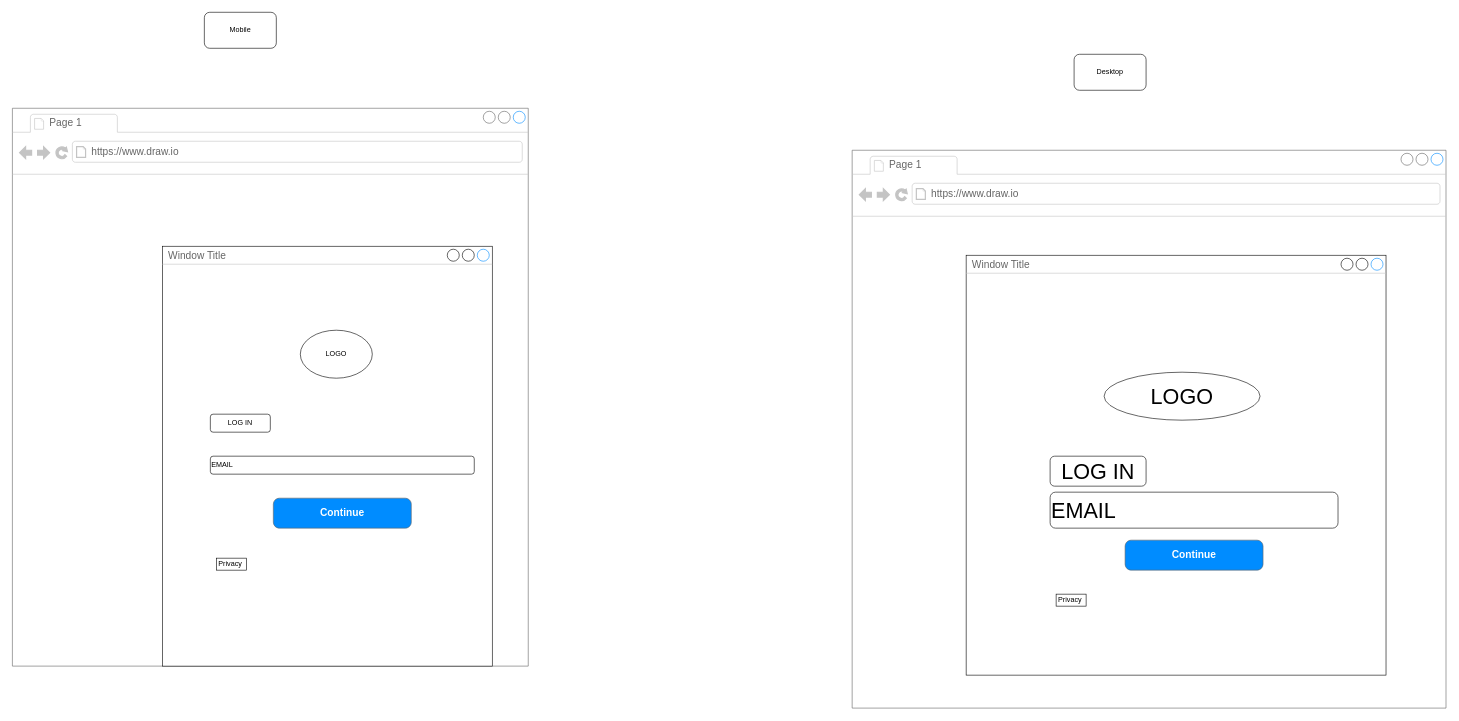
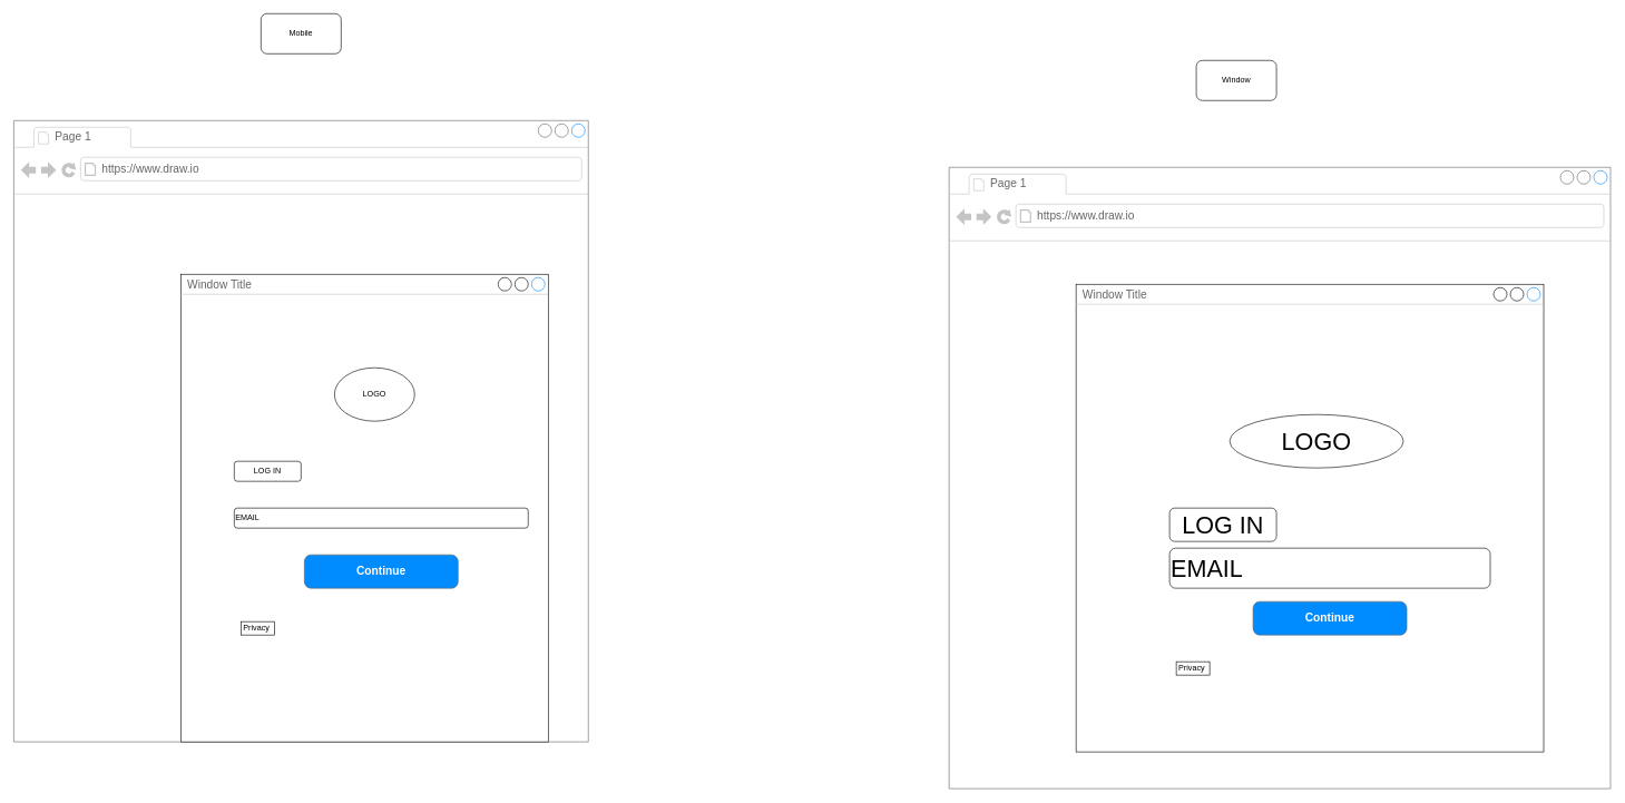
  <mxCell id="0" />
  <mxCell id="1" parent="0" />
- <mxCell id="2" value="Mobile" style="rounded=1;whiteSpace=wrap;html=1;" vertex="1" parent="1"><mxGeometry x="340" y="20" width="120" height="60" as="geometry" /></mxCell>
+ <mxCell id="2" value="Mobile" style="rounded=1;whiteSpace=wrap;html=1;" vertex="1" parent="1"><mxGeometry x="390" y="20" width="120" height="60" as="geometry" /></mxCell>
  <mxCell id="3" value="" style="strokeWidth=1;shadow=0;dashed=0;align=center;html=1;shape=mxgraph.mockup.containers.browserWindow;rSize=0;strokeColor=#666666;strokeColor2=#008cff;strokeColor3=#c4c4c4;mainText=,;recursiveResize=0;" vertex="1" parent="1"><mxGeometry x="20" y="180" width="860" height="930" as="geometry" /></mxCell>
  <mxCell id="4" value="Page 1" style="strokeWidth=1;shadow=0;dashed=0;align=center;html=1;shape=mxgraph.mockup.containers.anchor;fontSize=17;fontColor=#666666;align=left;" vertex="1" parent="3"><mxGeometry x="60" y="12" width="110" height="26" as="geometry" /></mxCell>
  <mxCell id="5" value="https://www.draw.io" style="strokeWidth=1;shadow=0;dashed=0;align=center;html=1;shape=mxgraph.mockup.containers.anchor;rSize=0;fontSize=17;fontColor=#666666;align=left;" vertex="1" parent="3"><mxGeometry x="130" y="60" width="250" height="26" as="geometry" /></mxCell>
  <mxCell id="6" value="Window Title" style="strokeWidth=1;shadow=0;dashed=0;align=center;html=1;shape=mxgraph.mockup.containers.window;align=left;verticalAlign=top;spacingLeft=8;strokeColor2=#008cff;strokeColor3=#c4c4c4;fontColor=#666666;mainText=;fontSize=17;labelBackgroundColor=none;" vertex="1" parent="3"><mxGeometry x="250" y="230" width="550" height="700" as="geometry" /></mxCell>
  <mxCell id="7" value="LOGO" style="ellipse;whiteSpace=wrap;html=1;" vertex="1" parent="3"><mxGeometry x="480" y="370" width="120" height="80" as="geometry" /></mxCell>
  <mxCell id="8" value="LOG IN" style="rounded=1;whiteSpace=wrap;html=1;" vertex="1" parent="3"><mxGeometry x="330" y="510" width="100" height="30" as="geometry" /></mxCell>
  <mxCell id="9" value="EMAIL" style="rounded=1;whiteSpace=wrap;html=1;align=left;" vertex="1" parent="3"><mxGeometry x="330" y="580" width="440" height="30" as="geometry" /></mxCell>
  <mxCell id="10" value="Continue" style="strokeWidth=1;shadow=0;dashed=0;align=center;html=1;shape=mxgraph.mockup.buttons.button;strokeColor=#666666;fontColor=#ffffff;mainText=;buttonStyle=round;fontSize=17;fontStyle=1;fillColor=#008cff;whiteSpace=wrap;" vertex="1" parent="3"><mxGeometry x="435" y="650" width="230" height="50" as="geometry" /></mxCell>
  <mxCell id="11" value="Privacy&amp;nbsp;" style="rounded=0;whiteSpace=wrap;html=1;" vertex="1" parent="3"><mxGeometry x="340" y="750" width="50" height="20" as="geometry" /></mxCell>
- <mxCell id="12" value="Desktop" style="rounded=1;whiteSpace=wrap;html=1;" vertex="1" parent="1"><mxGeometry x="1790" y="90" width="120" height="60" as="geometry" /></mxCell>
+ <mxCell id="12" value="Window" style="rounded=1;whiteSpace=wrap;html=1;" vertex="1" parent="1"><mxGeometry x="1790" y="90" width="120" height="60" as="geometry" /></mxCell>
  <mxCell id="13" value="" style="strokeWidth=1;shadow=0;dashed=0;align=center;html=1;shape=mxgraph.mockup.containers.browserWindow;rSize=0;strokeColor=#666666;strokeColor2=#008cff;strokeColor3=#c4c4c4;mainText=,;recursiveResize=0;" vertex="1" parent="1"><mxGeometry x="1420" y="250" width="990" height="930" as="geometry" /></mxCell>
  <mxCell id="14" value="Page 1" style="strokeWidth=1;shadow=0;dashed=0;align=center;html=1;shape=mxgraph.mockup.containers.anchor;fontSize=17;fontColor=#666666;align=left;" vertex="1" parent="13"><mxGeometry x="60" y="12" width="110" height="26" as="geometry" /></mxCell>
  <mxCell id="15" value="https://www.draw.io" style="strokeWidth=1;shadow=0;dashed=0;align=center;html=1;shape=mxgraph.mockup.containers.anchor;rSize=0;fontSize=17;fontColor=#666666;align=left;" vertex="1" parent="13"><mxGeometry x="130" y="60" width="250" height="26" as="geometry" /></mxCell>
  <mxCell id="16" value="Window Title" style="strokeWidth=1;shadow=0;dashed=0;align=center;html=1;shape=mxgraph.mockup.containers.window;align=left;verticalAlign=top;spacingLeft=8;strokeColor2=#008cff;strokeColor3=#c4c4c4;fontColor=#666666;mainText=;fontSize=17;labelBackgroundColor=none;" vertex="1" parent="13"><mxGeometry x="190" y="175" width="700" height="700" as="geometry" /></mxCell>
  <mxCell id="17" value="&lt;font style=&quot;font-size: 36px;&quot;&gt;LOGO&lt;/font&gt;" style="ellipse;whiteSpace=wrap;html=1;" vertex="1" parent="13"><mxGeometry x="420" y="370" width="260" height="80" as="geometry" /></mxCell>
  <mxCell id="18" value="&lt;font style=&quot;font-size: 36px;&quot;&gt;LOG IN&lt;/font&gt;" style="rounded=1;whiteSpace=wrap;html=1;" vertex="1" parent="13"><mxGeometry x="330" y="510" width="160" height="50" as="geometry" /></mxCell>
  <mxCell id="19" value="&lt;font style=&quot;font-size: 36px;&quot;&gt;EMAIL&lt;/font&gt;" style="rounded=1;whiteSpace=wrap;html=1;align=left;" vertex="1" parent="13"><mxGeometry x="330" y="570" width="480" height="60" as="geometry" /></mxCell>
  <mxCell id="20" value="Continue" style="strokeWidth=1;shadow=0;dashed=0;align=center;html=1;shape=mxgraph.mockup.buttons.button;strokeColor=#666666;fontColor=#ffffff;mainText=;buttonStyle=round;fontSize=17;fontStyle=1;fillColor=#008cff;whiteSpace=wrap;" vertex="1" parent="13"><mxGeometry x="455" y="650" width="230" height="50" as="geometry" /></mxCell>
  <mxCell id="21" value="Privacy&amp;nbsp;" style="rounded=0;whiteSpace=wrap;html=1;" vertex="1" parent="13"><mxGeometry x="340" y="740" width="50" height="20" as="geometry" /></mxCell>
